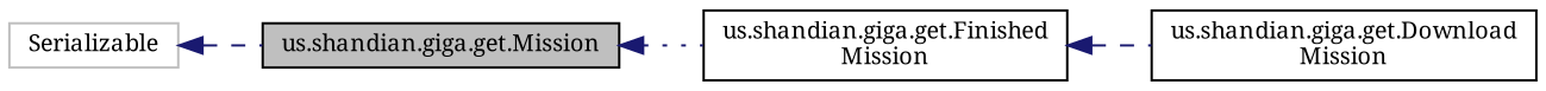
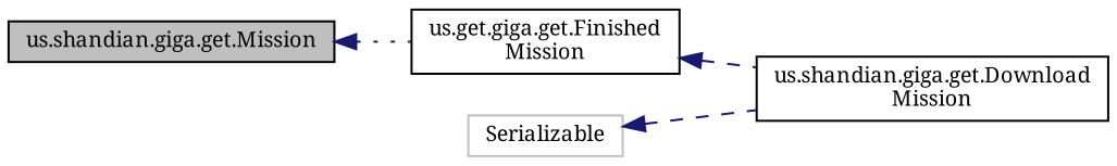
  digraph {
    fontname="Noto Serif"
    rankdir=LR
    node [color=black fillcolor=white fontname="Noto Serif" fontsize=10 shape=record style=filled]
    edge [color=midnightblue dir=back fontname="Noto Serif" fontsize=10 labelfontname=Helvetica labelfontsize=10 style=dashed]
    n1 [fillcolor=grey75 fontcolor=black height=0.2 label="us.shandian.giga.get.Mission" width=0.4]
-   n2 [height=0.2 label="us.shandian.giga.get.Finished\lMission" width=0.4]
+   n2 [height=0.2 label="us.get.giga.get.Finished\lMission" width=0.4]
    n3 [height=0.2 label="us.shandian.giga.get.Download\lMission" width=0.4]
    n4 [color=grey75 height=0.2 label=Serializable width=0.4]
    n1 -> n2 [style=dotted]
    n2 -> n3
-   n4 -> n1
+   n4 -> n3
  }
